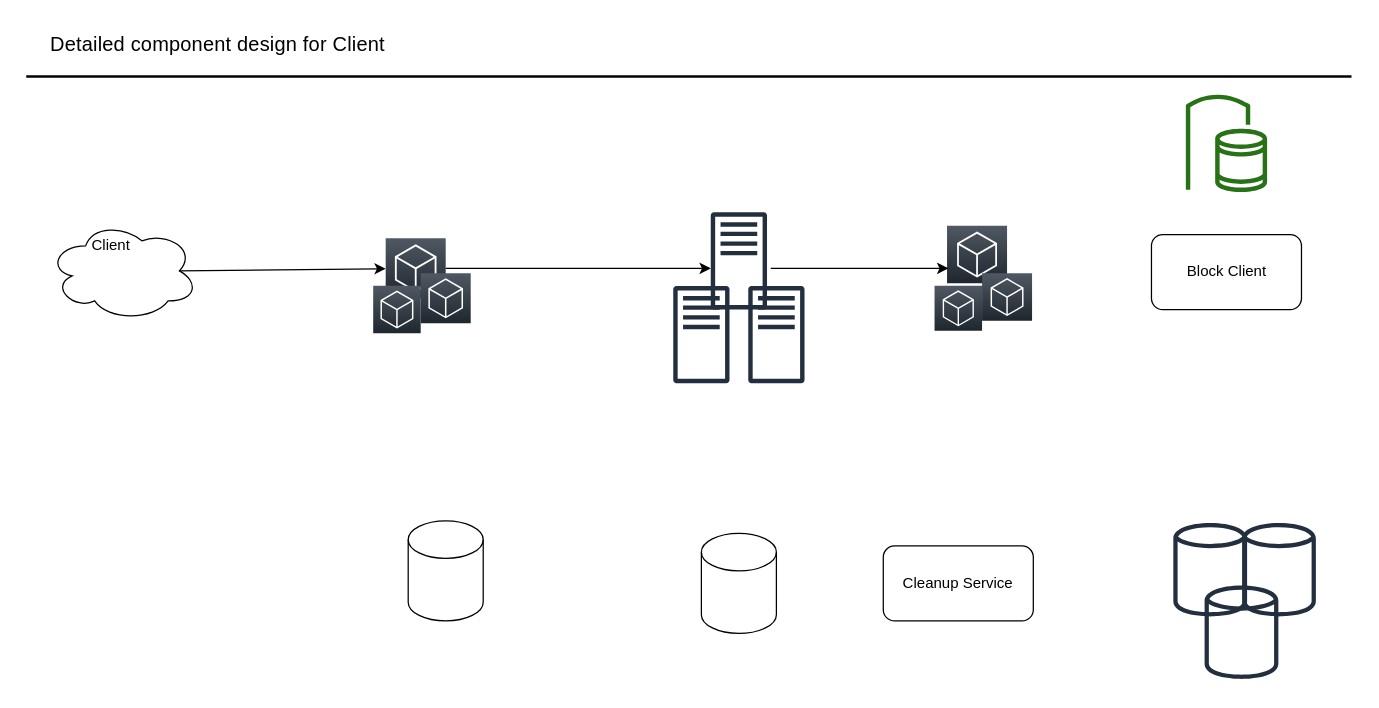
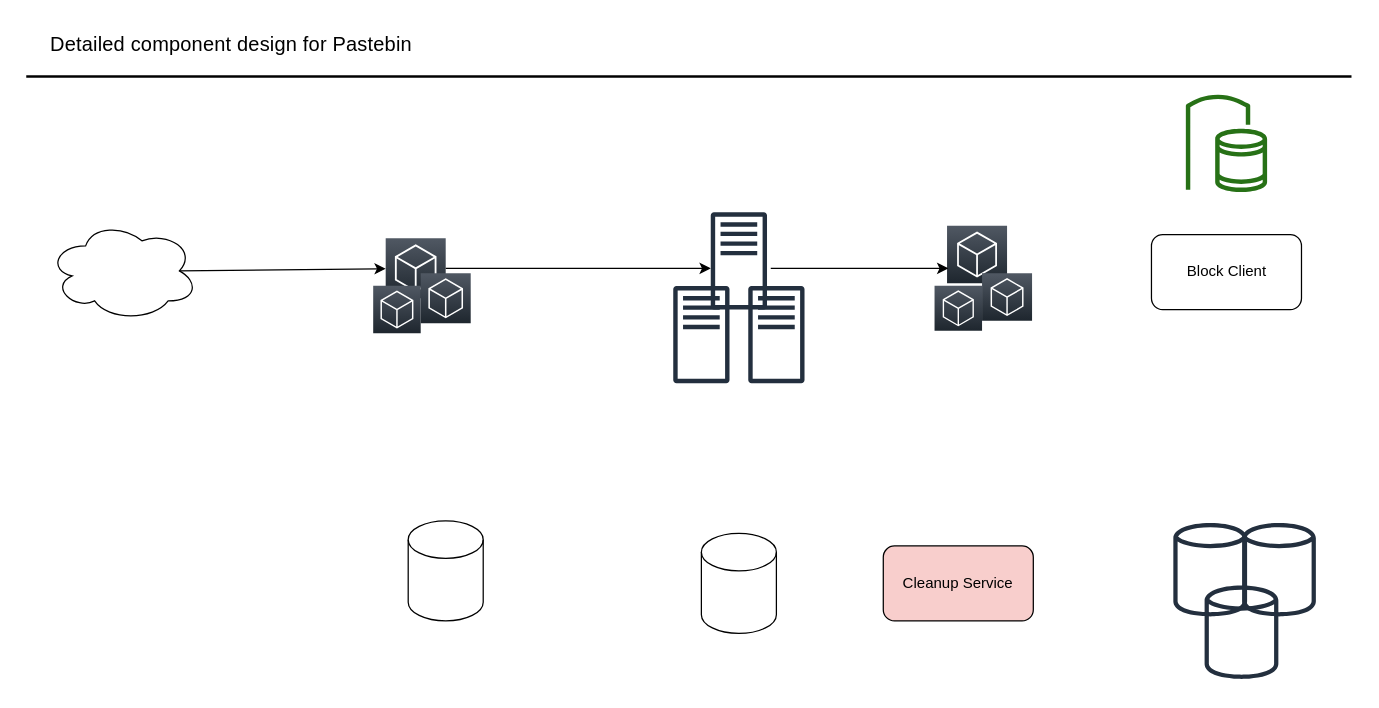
  <mxCell id="0" />
  <mxCell id="1" parent="0" />
- <mxCell id="2" value="&lt;p class=&quot;MuiTypography-root jss18 jss109 jss11  MuiTypography-body1&quot; style=&quot;box-sizing: border-box ; margin: 0px ; font-family: &amp;#34;nunito sans&amp;#34; , &amp;#34;verdana&amp;#34; , &amp;#34;helvetica&amp;#34; , sans-serif ; line-height: 1.5 ; letter-spacing: 0.15px&quot;&gt;Detailed component design for Client&lt;/p&gt;&lt;div&gt;&lt;br style=&quot;font-family: &amp;#34;nunito sans&amp;#34; , sans-serif , , , &amp;#34;segoe ui&amp;#34; , &amp;#34;oxygen&amp;#34; , &amp;#34;ubuntu&amp;#34; , &amp;#34;cantarell&amp;#34; , &amp;#34;helvetica neue&amp;#34; ; font-size: 14px ; text-align: center ; background-color: rgb(245 , 245 , 245)&quot;&gt;&lt;/div&gt;" style="text;html=1;resizable=0;points=[];autosize=1;align=left;verticalAlign=top;spacingTop=-4;fontSize=16;" parent="1" vertex="1"><mxGeometry x="38" y="20.5" width="340" height="40" as="geometry" /></mxCell>
+ <mxCell id="2" value="&lt;p class=&quot;MuiTypography-root jss18 jss109 jss11  MuiTypography-body1&quot; style=&quot;box-sizing: border-box ; margin: 0px ; font-family: &amp;#34;nunito sans&amp;#34; , &amp;#34;verdana&amp;#34; , &amp;#34;helvetica&amp;#34; , sans-serif ; line-height: 1.5 ; letter-spacing: 0.15px&quot;&gt;Detailed component design for Pastebin&lt;/p&gt;&lt;div&gt;&lt;br style=&quot;font-family: &amp;#34;nunito sans&amp;#34; , sans-serif , , , &amp;#34;segoe ui&amp;#34; , &amp;#34;oxygen&amp;#34; , &amp;#34;ubuntu&amp;#34; , &amp;#34;cantarell&amp;#34; , &amp;#34;helvetica neue&amp;#34; ; font-size: 14px ; text-align: center ; background-color: rgb(245 , 245 , 245)&quot;&gt;&lt;/div&gt;" style="text;html=1;resizable=0;points=[];autosize=1;align=left;verticalAlign=top;spacingTop=-4;fontSize=16;" parent="1" vertex="1"><mxGeometry x="38" y="20.5" width="340" height="40" as="geometry" /></mxCell>
  <mxCell id="3" value="" style="line;strokeWidth=2;html=1;fontSize=14;" parent="1" vertex="1"><mxGeometry x="20.5" y="55.5" width="1060" height="10" as="geometry" /></mxCell>
  <mxCell id="4" value="" style="ellipse;shape=cloud;whiteSpace=wrap;html=1;" vertex="1" parent="1"><mxGeometry x="38" y="176" width="120" height="80" as="geometry" /></mxCell>
- <mxCell id="5" value="Client" style="text;html=1;align=center;verticalAlign=middle;resizable=0;points=[];autosize=1;" vertex="1" parent="1"><mxGeometry x="63" y="186" width="50" height="20" as="geometry" /></mxCell>
  <mxCell id="6" value="" style="outlineConnect=0;fontColor=#232F3E;gradientColor=none;fillColor=#232F3E;strokeColor=none;dashed=0;verticalLabelPosition=bottom;verticalAlign=top;align=center;html=1;fontSize=12;fontStyle=0;aspect=fixed;pointerEvents=1;shape=mxgraph.aws4.traditional_server;" vertex="1" parent="1"><mxGeometry x="568" y="169" width="45" height="78" as="geometry" /></mxCell>
  <mxCell id="7" value="" style="outlineConnect=0;fontColor=#232F3E;gradientColor=none;fillColor=#232F3E;strokeColor=none;dashed=0;verticalLabelPosition=bottom;verticalAlign=top;align=center;html=1;fontSize=12;fontStyle=0;aspect=fixed;pointerEvents=1;shape=mxgraph.aws4.traditional_server;" vertex="1" parent="1"><mxGeometry x="598" y="228" width="45" height="78" as="geometry" /></mxCell>
  <mxCell id="8" value="" style="outlineConnect=0;fontColor=#232F3E;gradientColor=none;fillColor=#232F3E;strokeColor=none;dashed=0;verticalLabelPosition=bottom;verticalAlign=top;align=center;html=1;fontSize=12;fontStyle=0;aspect=fixed;pointerEvents=1;shape=mxgraph.aws4.traditional_server;" vertex="1" parent="1"><mxGeometry x="538" y="228" width="45" height="78" as="geometry" /></mxCell>
  <mxCell id="9" value="" style="gradientDirection=north;outlineConnect=0;fontColor=#232F3E;gradientColor=#505863;fillColor=#1E262E;strokeColor=#ffffff;dashed=0;verticalLabelPosition=bottom;verticalAlign=top;align=center;html=1;fontSize=12;fontStyle=0;aspect=fixed;shape=mxgraph.aws4.resourceIcon;resIcon=mxgraph.aws4.general;" vertex="1" parent="1"><mxGeometry x="308" y="190" width="48" height="48" as="geometry" /></mxCell>
  <mxCell id="10" value="" style="gradientDirection=north;outlineConnect=0;fontColor=#232F3E;gradientColor=#505863;fillColor=#1E262E;strokeColor=#ffffff;dashed=0;verticalLabelPosition=bottom;verticalAlign=top;align=center;html=1;fontSize=12;fontStyle=0;aspect=fixed;shape=mxgraph.aws4.resourceIcon;resIcon=mxgraph.aws4.general;" vertex="1" parent="1"><mxGeometry x="336" y="218" width="40" height="40" as="geometry" /></mxCell>
  <mxCell id="11" value="" style="gradientDirection=north;outlineConnect=0;fontColor=#232F3E;gradientColor=#505863;fillColor=#1E262E;strokeColor=#ffffff;dashed=0;verticalLabelPosition=bottom;verticalAlign=top;align=center;html=1;fontSize=12;fontStyle=0;aspect=fixed;shape=mxgraph.aws4.resourceIcon;resIcon=mxgraph.aws4.general;" vertex="1" parent="1"><mxGeometry x="298" y="228" width="38" height="38" as="geometry" /></mxCell>
  <mxCell id="12" value="" style="gradientDirection=north;outlineConnect=0;fontColor=#232F3E;gradientColor=#505863;fillColor=#1E262E;strokeColor=#ffffff;dashed=0;verticalLabelPosition=bottom;verticalAlign=top;align=center;html=1;fontSize=12;fontStyle=0;aspect=fixed;shape=mxgraph.aws4.resourceIcon;resIcon=mxgraph.aws4.general;" vertex="1" parent="1"><mxGeometry x="757" y="180" width="48" height="46" as="geometry" /></mxCell>
  <mxCell id="13" value="" style="gradientDirection=north;outlineConnect=0;fontColor=#232F3E;gradientColor=#505863;fillColor=#1E262E;strokeColor=#ffffff;dashed=0;verticalLabelPosition=bottom;verticalAlign=top;align=center;html=1;fontSize=12;fontStyle=0;aspect=fixed;shape=mxgraph.aws4.resourceIcon;resIcon=mxgraph.aws4.general;" vertex="1" parent="1"><mxGeometry x="785" y="218" width="40" height="38" as="geometry" /></mxCell>
  <mxCell id="14" value="" style="gradientDirection=north;outlineConnect=0;fontColor=#232F3E;gradientColor=#505863;fillColor=#1E262E;strokeColor=#ffffff;dashed=0;verticalLabelPosition=bottom;verticalAlign=top;align=center;html=1;fontSize=12;fontStyle=0;aspect=fixed;shape=mxgraph.aws4.resourceIcon;resIcon=mxgraph.aws4.general;" vertex="1" parent="1"><mxGeometry x="747" y="228" width="38" height="36" as="geometry" /></mxCell>
  <mxCell id="15" value="" style="outlineConnect=0;fontColor=#232F3E;gradientColor=none;fillColor=#232F3E;strokeColor=none;dashed=0;verticalLabelPosition=bottom;verticalAlign=top;align=center;html=1;fontSize=12;fontStyle=0;aspect=fixed;pointerEvents=1;shape=mxgraph.aws4.generic_database;" vertex="1" parent="1"><mxGeometry x="938" y="416" width="59" height="78" as="geometry" /></mxCell>
  <mxCell id="16" value="" style="outlineConnect=0;fontColor=#232F3E;gradientColor=none;fillColor=#232F3E;strokeColor=none;dashed=0;verticalLabelPosition=bottom;verticalAlign=top;align=center;html=1;fontSize=12;fontStyle=0;aspect=fixed;pointerEvents=1;shape=mxgraph.aws4.generic_database;" vertex="1" parent="1"><mxGeometry x="963" y="466" width="59" height="78" as="geometry" /></mxCell>
  <mxCell id="17" value="" style="outlineConnect=0;fontColor=#232F3E;gradientColor=none;fillColor=#232F3E;strokeColor=none;dashed=0;verticalLabelPosition=bottom;verticalAlign=top;align=center;html=1;fontSize=12;fontStyle=0;aspect=fixed;pointerEvents=1;shape=mxgraph.aws4.generic_database;" vertex="1" parent="1"><mxGeometry x="993" y="416" width="59" height="78" as="geometry" /></mxCell>
  <mxCell id="18" value="" style="outlineConnect=0;fontColor=#232F3E;gradientColor=none;fillColor=#277116;strokeColor=none;dashed=0;verticalLabelPosition=bottom;verticalAlign=top;align=center;html=1;fontSize=12;fontStyle=0;aspect=fixed;pointerEvents=1;shape=mxgraph.aws4.volume_gateway;" vertex="1" parent="1"><mxGeometry x="948" y="75" width="65" height="78" as="geometry" /></mxCell>
  <mxCell id="19" value="" style="shape=cylinder2;whiteSpace=wrap;html=1;boundedLbl=1;backgroundOutline=1;size=15;" vertex="1" parent="1"><mxGeometry x="560.5" y="426" width="60" height="80" as="geometry" /></mxCell>
  <mxCell id="20" value="" style="shape=cylinder2;whiteSpace=wrap;html=1;boundedLbl=1;backgroundOutline=1;size=15;" vertex="1" parent="1"><mxGeometry x="326" y="416" width="60" height="80" as="geometry" /></mxCell>
  <mxCell id="21" value="Block Client" style="rounded=1;whiteSpace=wrap;html=1;" vertex="1" parent="1"><mxGeometry x="920.5" y="187" width="120" height="60" as="geometry" /></mxCell>
- <mxCell id="22" value="Cleanup Service" style="rounded=1;whiteSpace=wrap;html=1;" vertex="1" parent="1"><mxGeometry x="706" y="436" width="120" height="60" as="geometry" /></mxCell>
+ <mxCell id="22" value="Cleanup Service" style="rounded=1;whiteSpace=wrap;html=1;fillColor=#f8cecc;" vertex="1" parent="1"><mxGeometry x="706" y="436" width="120" height="60" as="geometry" /></mxCell>
  <mxCell id="23" value="" style="endArrow=classic;html=1;exitX=0.875;exitY=0.5;exitDx=0;exitDy=0;exitPerimeter=0;" edge="1" parent="1" source="4" target="9"><mxGeometry width="50" height="50" relative="1" as="geometry"><mxPoint x="208" y="237" as="sourcePoint" /><mxPoint x="258" y="187" as="targetPoint" /></mxGeometry></mxCell>
  <mxCell id="24" value="" style="endArrow=classic;html=1;" edge="1" parent="1" source="9"><mxGeometry width="50" height="50" relative="1" as="geometry"><mxPoint x="367" y="216" as="sourcePoint" /><mxPoint x="568" y="214" as="targetPoint" /></mxGeometry></mxCell>
  <mxCell id="25" value="" style="endArrow=classic;html=1;" edge="1" parent="1"><mxGeometry width="50" height="50" relative="1" as="geometry"><mxPoint x="616" y="214" as="sourcePoint" /><mxPoint x="758" y="214" as="targetPoint" /></mxGeometry></mxCell>
